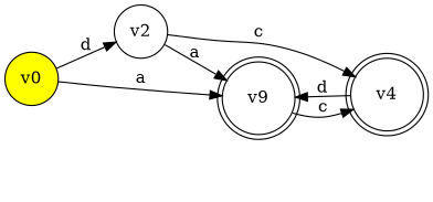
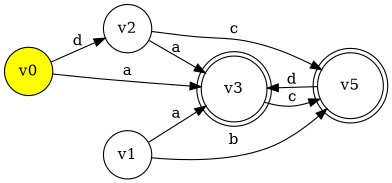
  digraph {
    rankdir=LR
    node [shape=circle]
-   v3 [shape=doublecircle label=v9]
-   v4 [shape=doublecircle]
+   v3 [shape=doublecircle]
+   v4 [shape=doublecircle label=v5]
    v0 [fillcolor=yellow style=filled]
    v2
+   v1
    v3 -> v4 [label=c]
    v4 -> v3 [label=d]
    v0 -> v3 [label=a]
    v0 -> v2 [label=d]
    v2 -> v3 [label=a]
    v2 -> v4 [label=c]
+   v1 -> v3 [label=a]
+   v1 -> v4 [label=b]
  }
